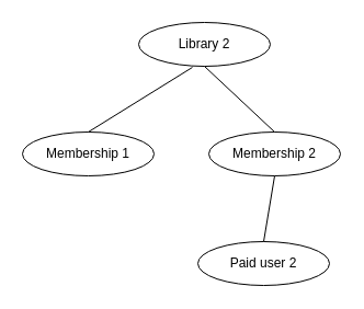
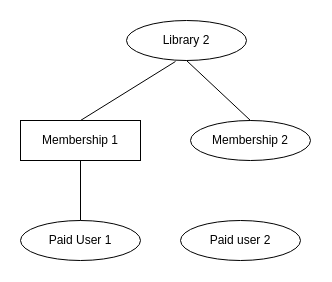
  <mxCell id="0" />
  <mxCell id="1" parent="0" />
  <mxCell id="2" value="Library 2" style="ellipse;whiteSpace=wrap;html=1;" parent="1" vertex="1"><mxGeometry x="126" y="20" width="120" height="40" as="geometry" /></mxCell>
- <mxCell id="3" value="Membership 1" style="ellipse;whiteSpace=wrap;html=1;" parent="1" vertex="1"><mxGeometry x="20" y="120" width="120" height="40" as="geometry" /></mxCell>
+ <mxCell id="3" value="Membership 1" style="whiteSpace=wrap;html=1;rounded=0;" parent="1" vertex="1"><mxGeometry x="20" y="120" width="120" height="40" as="geometry" /></mxCell>
  <mxCell id="4" value="Membership 2" style="ellipse;whiteSpace=wrap;html=1;" parent="1" vertex="1"><mxGeometry x="190" y="120" width="120" height="40" as="geometry" /></mxCell>
+ <mxCell id="5" value="Paid User 1" style="ellipse;whiteSpace=wrap;html=1;" parent="1" vertex="1"><mxGeometry x="20" y="220" width="120" height="40" as="geometry" /></mxCell>
  <mxCell id="6" value="Paid user 2" style="ellipse;whiteSpace=wrap;html=1;" parent="1" vertex="1"><mxGeometry x="180" y="220" width="120" height="40" as="geometry" /></mxCell>
- <mxCell id="8" value="" style="endArrow=none;html=1;rounded=0;entryX=0.5;entryY=1;entryDx=0;entryDy=0;exitX=0.5;exitY=0;exitDx=0;exitDy=0;" parent="1" source="6" target="4" edge="1"><mxGeometry width="50" height="50" relative="1" as="geometry"><mxPoint x="170" y="220" as="sourcePoint" /><mxPoint x="220" y="170" as="targetPoint" /></mxGeometry></mxCell>
+ <mxCell id="7" value="" style="endArrow=none;html=1;rounded=0;entryX=0.5;entryY=1;entryDx=0;entryDy=0;exitX=0.5;exitY=0;exitDx=0;exitDy=0;" parent="1" target="3" edge="1" source="5"><mxGeometry width="50" height="50" relative="1" as="geometry"><mxPoint x="0" y="220" as="sourcePoint" /><mxPoint x="60" y="160" as="targetPoint" /></mxGeometry></mxCell>
  <mxCell id="9" value="" style="endArrow=none;html=1;rounded=0;entryX=0.408;entryY=1.025;entryDx=0;entryDy=0;entryPerimeter=0;exitX=0.5;exitY=0;exitDx=0;exitDy=0;" parent="1" source="3" target="2" edge="1"><mxGeometry width="50" height="50" relative="1" as="geometry"><mxPoint x="200" y="330" as="sourcePoint" /><mxPoint x="120" y="70" as="targetPoint" /></mxGeometry></mxCell>
  <mxCell id="10" value="" style="endArrow=none;html=1;rounded=0;entryX=0.5;entryY=1;entryDx=0;entryDy=0;exitX=0.5;exitY=0;exitDx=0;exitDy=0;" parent="1" source="4" target="2" edge="1"><mxGeometry width="50" height="50" relative="1" as="geometry"><mxPoint x="210" y="130" as="sourcePoint" /><mxPoint x="260" y="80" as="targetPoint" /></mxGeometry></mxCell>
